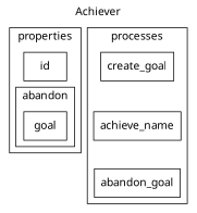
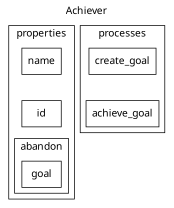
  digraph {
    fontname="Noto Sans"
    label=Achiever
    labelloc=t
    node [fontname="Noto Sans" shape=rectangle]
    edge [fontname="Noto Sans" style=invis]
    goal
+   name
    id
    create_goal
-   achieve_goal [label=achieve_name]
-   abandon_goal
+   achieve_goal
    subgraph cluster_1 {
      label=properties
+     name
      id
      subgraph cluster_2 {
        label=abandon
        goal
      }
    }
    subgraph cluster_3 {
      label=processes
      create_goal
      achieve_goal
-     abandon_goal
    }
+   name -> id
    id -> goal
    create_goal -> achieve_goal
-   achieve_goal -> abandon_goal
  }
